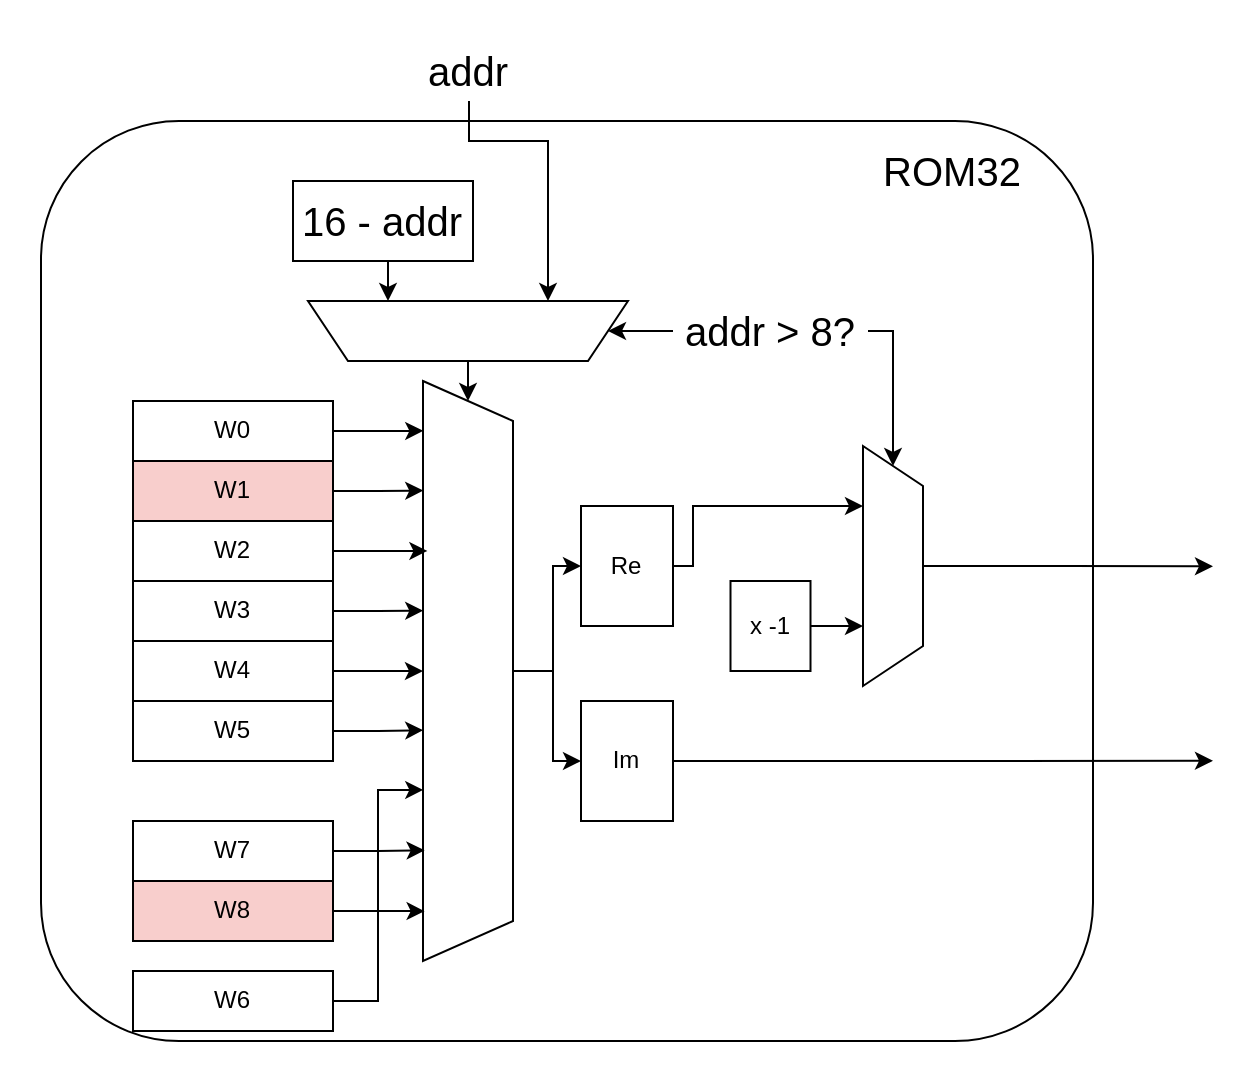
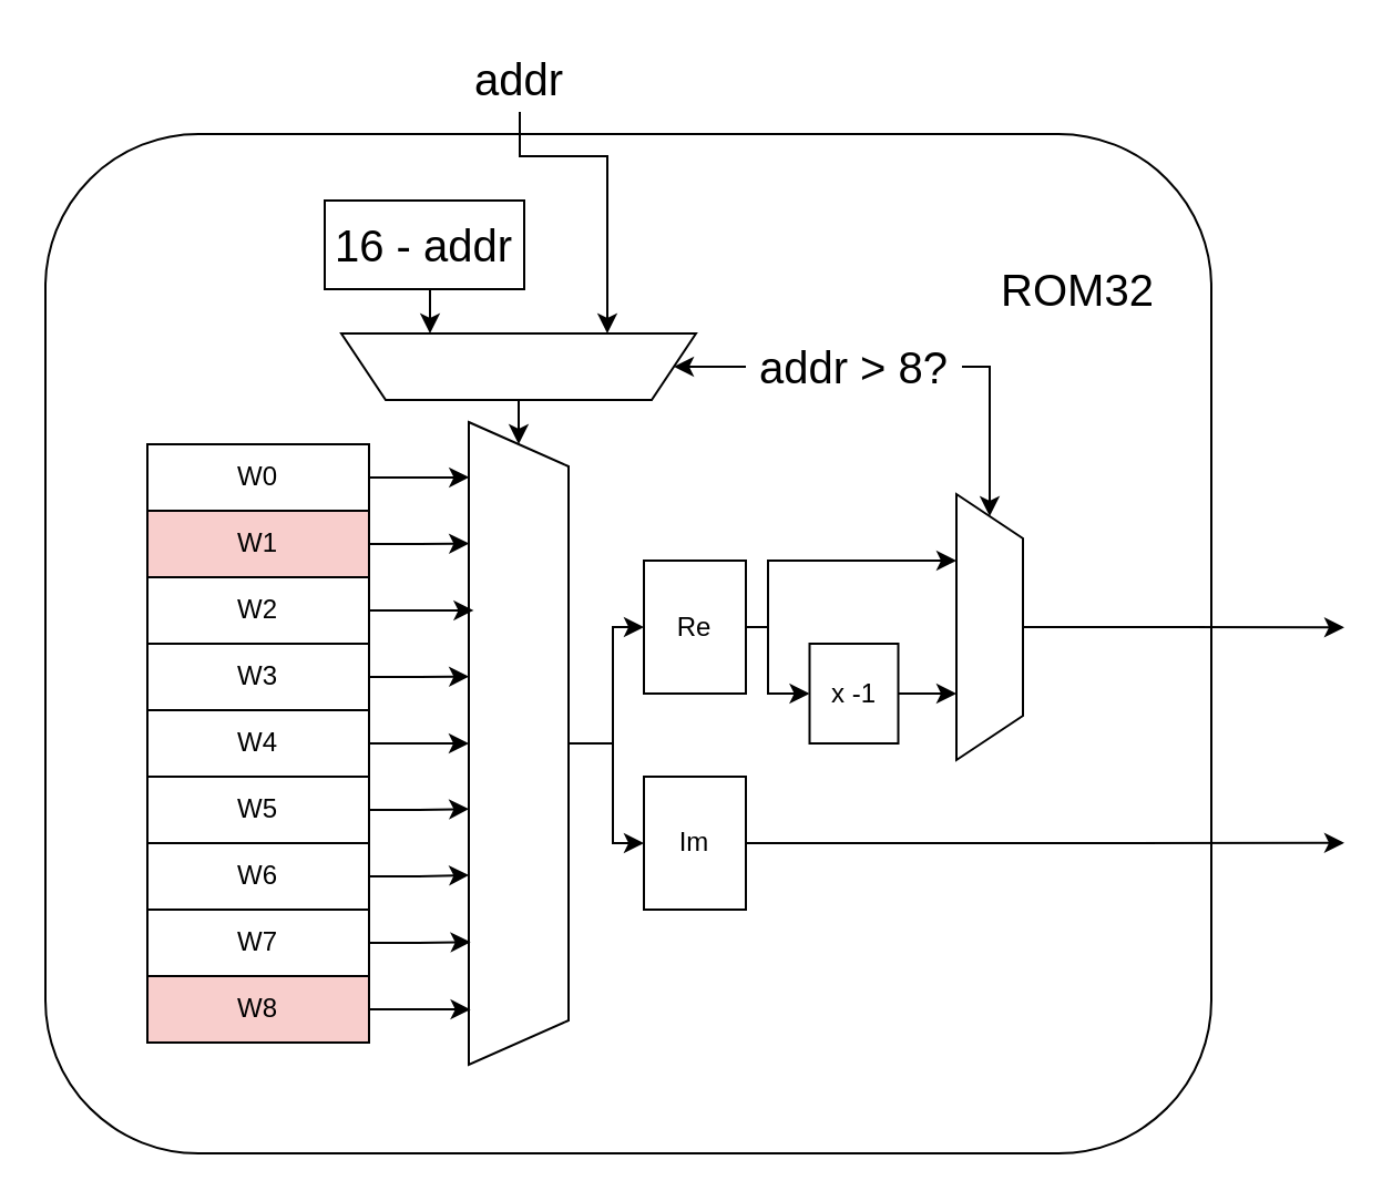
  <mxCell id="0" />
  <mxCell id="1" parent="0" />
  <mxCell id="2" value="" style="rounded=1;whiteSpace=wrap;html=1;" vertex="1" parent="1"><mxGeometry x="20" y="60" width="526" height="460" as="geometry" /></mxCell>
  <mxCell id="3" value="W0" style="rounded=0;whiteSpace=wrap;html=1;" vertex="1" parent="1"><mxGeometry x="66" y="200" width="100" height="30" as="geometry" /></mxCell>
  <mxCell id="4" value="W1" style="rounded=0;whiteSpace=wrap;html=1;fillColor=#f8cecc;" vertex="1" parent="1"><mxGeometry x="66" y="230" width="100" height="30" as="geometry" /></mxCell>
  <mxCell id="5" value="W2" style="rounded=0;whiteSpace=wrap;html=1;" vertex="1" parent="1"><mxGeometry x="66" y="260" width="100" height="30" as="geometry" /></mxCell>
  <mxCell id="6" value="W3" style="rounded=0;whiteSpace=wrap;html=1;" vertex="1" parent="1"><mxGeometry x="66" y="290" width="100" height="30" as="geometry" /></mxCell>
  <mxCell id="7" style="edgeStyle=orthogonalEdgeStyle;rounded=0;orthogonalLoop=1;jettySize=auto;html=1;exitX=1;exitY=0.5;exitDx=0;exitDy=0;entryX=0.5;entryY=1;entryDx=0;entryDy=0;" edge="1" parent="1" source="8" target="16"><mxGeometry relative="1" as="geometry" /></mxCell>
  <mxCell id="8" value="W4" style="rounded=0;whiteSpace=wrap;html=1;" vertex="1" parent="1"><mxGeometry x="66" y="320" width="100" height="30" as="geometry" /></mxCell>
  <mxCell id="9" value="W5" style="rounded=0;whiteSpace=wrap;html=1;" vertex="1" parent="1"><mxGeometry x="66" y="350" width="100" height="30" as="geometry" /></mxCell>
- <mxCell id="10" value="W6" style="rounded=0;whiteSpace=wrap;html=1;" vertex="1" parent="1"><mxGeometry x="66" y="485" width="100" height="30" as="geometry" /></mxCell>
+ <mxCell id="10" value="W6" style="rounded=0;whiteSpace=wrap;html=1;" vertex="1" parent="1"><mxGeometry x="66" y="380" width="100" height="30" as="geometry" /></mxCell>
  <mxCell id="11" value="W7" style="rounded=0;whiteSpace=wrap;html=1;" vertex="1" parent="1"><mxGeometry x="66" y="410" width="100" height="30" as="geometry" /></mxCell>
  <mxCell id="12" value="W8" style="rounded=0;whiteSpace=wrap;html=1;fillColor=#f8cecc;" vertex="1" parent="1"><mxGeometry x="66" y="440" width="100" height="30" as="geometry" /></mxCell>
- <mxCell id="13" value="&lt;font style=&quot;font-size: 20px;&quot;&gt;ROM32&lt;/font&gt;" style="text;html=1;align=center;verticalAlign=middle;whiteSpace=wrap;rounded=0;" vertex="1" parent="1"><mxGeometry x="446" y="60" width="60" height="50" as="geometry" /></mxCell>
+ <mxCell id="13" value="&lt;font style=&quot;font-size: 20px;&quot;&gt;ROM32&lt;/font&gt;" style="text;html=1;align=center;verticalAlign=middle;whiteSpace=wrap;rounded=0;" vertex="1" parent="1"><mxGeometry x="456" y="105" width="60" height="50" as="geometry" /></mxCell>
  <mxCell id="14" style="edgeStyle=orthogonalEdgeStyle;rounded=0;orthogonalLoop=1;jettySize=auto;html=1;exitX=0.5;exitY=0;exitDx=0;exitDy=0;entryX=0;entryY=0.5;entryDx=0;entryDy=0;" edge="1" parent="1" source="16" target="38"><mxGeometry relative="1" as="geometry" /></mxCell>
  <mxCell id="15" style="edgeStyle=orthogonalEdgeStyle;rounded=0;orthogonalLoop=1;jettySize=auto;html=1;exitX=0.5;exitY=0;exitDx=0;exitDy=0;entryX=0;entryY=0.5;entryDx=0;entryDy=0;" edge="1" parent="1" source="16" target="35"><mxGeometry relative="1" as="geometry" /></mxCell>
  <mxCell id="16" value="" style="shape=trapezoid;perimeter=trapezoidPerimeter;whiteSpace=wrap;html=1;fixedSize=1;rotation=90;" vertex="1" parent="1"><mxGeometry x="88.5" y="312.5" width="290" height="45" as="geometry" /></mxCell>
  <mxCell id="17" style="edgeStyle=orthogonalEdgeStyle;rounded=0;orthogonalLoop=1;jettySize=auto;html=1;exitX=0.5;exitY=0;exitDx=0;exitDy=0;entryX=0;entryY=0.5;entryDx=0;entryDy=0;" edge="1" parent="1" source="18" target="16"><mxGeometry relative="1" as="geometry" /></mxCell>
  <mxCell id="18" value="" style="shape=trapezoid;perimeter=trapezoidPerimeter;whiteSpace=wrap;html=1;fixedSize=1;rotation=-180;" vertex="1" parent="1"><mxGeometry x="153.5" y="150" width="160" height="30" as="geometry" /></mxCell>
  <mxCell id="19" style="edgeStyle=orthogonalEdgeStyle;rounded=0;orthogonalLoop=1;jettySize=auto;html=1;exitX=0.5;exitY=1;exitDx=0;exitDy=0;entryX=0.75;entryY=1;entryDx=0;entryDy=0;" edge="1" parent="1" source="20" target="18"><mxGeometry relative="1" as="geometry" /></mxCell>
  <mxCell id="20" value="16 - addr" style="rounded=0;whiteSpace=wrap;html=1;fontSize=20;" vertex="1" parent="1"><mxGeometry x="146" y="90" width="90" height="40" as="geometry" /></mxCell>
  <mxCell id="21" style="edgeStyle=orthogonalEdgeStyle;rounded=0;orthogonalLoop=1;jettySize=auto;html=1;exitX=0.5;exitY=1;exitDx=0;exitDy=0;entryX=0.25;entryY=1;entryDx=0;entryDy=0;" edge="1" parent="1" source="22" target="18"><mxGeometry relative="1" as="geometry"><Array as="points"><mxPoint x="234" y="70" /><mxPoint x="273" y="70" /></Array></mxGeometry></mxCell>
  <mxCell id="22" value="addr" style="text;html=1;align=center;verticalAlign=middle;whiteSpace=wrap;rounded=0;fontSize=20;" vertex="1" parent="1"><mxGeometry x="204" y="20" width="60" height="30" as="geometry" /></mxCell>
  <mxCell id="23" style="edgeStyle=orthogonalEdgeStyle;rounded=0;orthogonalLoop=1;jettySize=auto;html=1;exitX=0;exitY=0.5;exitDx=0;exitDy=0;entryX=0;entryY=0.5;entryDx=0;entryDy=0;" edge="1" parent="1" source="25" target="18"><mxGeometry relative="1" as="geometry" /></mxCell>
  <mxCell id="24" style="edgeStyle=orthogonalEdgeStyle;rounded=0;orthogonalLoop=1;jettySize=auto;html=1;exitX=1;exitY=0.5;exitDx=0;exitDy=0;entryX=0;entryY=0.5;entryDx=0;entryDy=0;" edge="1" parent="1" source="25" target="40"><mxGeometry relative="1" as="geometry"><Array as="points"><mxPoint x="446" y="165" /></Array></mxGeometry></mxCell>
  <mxCell id="25" value="&lt;font style=&quot;font-size: 20px;&quot;&gt;addr &amp;gt; 8?&lt;/font&gt;" style="text;html=1;align=center;verticalAlign=middle;whiteSpace=wrap;rounded=0;" vertex="1" parent="1"><mxGeometry x="336" y="150" width="97.5" height="30" as="geometry" /></mxCell>
  <mxCell id="26" style="edgeStyle=orthogonalEdgeStyle;rounded=0;orthogonalLoop=1;jettySize=auto;html=1;exitX=1;exitY=0.5;exitDx=0;exitDy=0;entryX=0.086;entryY=0.997;entryDx=0;entryDy=0;entryPerimeter=0;" edge="1" parent="1" source="3" target="16"><mxGeometry relative="1" as="geometry" /></mxCell>
  <mxCell id="27" style="edgeStyle=orthogonalEdgeStyle;rounded=0;orthogonalLoop=1;jettySize=auto;html=1;exitX=1;exitY=0.5;exitDx=0;exitDy=0;entryX=0.189;entryY=0.997;entryDx=0;entryDy=0;entryPerimeter=0;" edge="1" parent="1" source="4" target="16"><mxGeometry relative="1" as="geometry" /></mxCell>
  <mxCell id="28" style="edgeStyle=orthogonalEdgeStyle;rounded=0;orthogonalLoop=1;jettySize=auto;html=1;exitX=1;exitY=0.5;exitDx=0;exitDy=0;entryX=0.293;entryY=0.951;entryDx=0;entryDy=0;entryPerimeter=0;" edge="1" parent="1" source="5" target="16"><mxGeometry relative="1" as="geometry" /></mxCell>
  <mxCell id="29" style="edgeStyle=orthogonalEdgeStyle;rounded=0;orthogonalLoop=1;jettySize=auto;html=1;exitX=1;exitY=0.5;exitDx=0;exitDy=0;entryX=0.396;entryY=0.997;entryDx=0;entryDy=0;entryPerimeter=0;" edge="1" parent="1" source="6" target="16"><mxGeometry relative="1" as="geometry" /></mxCell>
  <mxCell id="30" style="edgeStyle=orthogonalEdgeStyle;rounded=0;orthogonalLoop=1;jettySize=auto;html=1;exitX=1;exitY=0.5;exitDx=0;exitDy=0;entryX=0.602;entryY=0.997;entryDx=0;entryDy=0;entryPerimeter=0;" edge="1" parent="1" source="9" target="16"><mxGeometry relative="1" as="geometry" /></mxCell>
  <mxCell id="31" style="edgeStyle=orthogonalEdgeStyle;rounded=0;orthogonalLoop=1;jettySize=auto;html=1;exitX=1;exitY=0.5;exitDx=0;exitDy=0;entryX=0.705;entryY=0.997;entryDx=0;entryDy=0;entryPerimeter=0;" edge="1" parent="1" source="10" target="16"><mxGeometry relative="1" as="geometry" /></mxCell>
  <mxCell id="32" style="edgeStyle=orthogonalEdgeStyle;rounded=0;orthogonalLoop=1;jettySize=auto;html=1;exitX=1;exitY=0.5;exitDx=0;exitDy=0;entryX=0.809;entryY=0.982;entryDx=0;entryDy=0;entryPerimeter=0;" edge="1" parent="1" source="11" target="16"><mxGeometry relative="1" as="geometry" /></mxCell>
  <mxCell id="33" style="edgeStyle=orthogonalEdgeStyle;rounded=0;orthogonalLoop=1;jettySize=auto;html=1;exitX=1;exitY=0.5;exitDx=0;exitDy=0;entryX=0.914;entryY=0.982;entryDx=0;entryDy=0;entryPerimeter=0;" edge="1" parent="1" source="12" target="16"><mxGeometry relative="1" as="geometry" /></mxCell>
  <mxCell id="34" style="edgeStyle=orthogonalEdgeStyle;rounded=0;orthogonalLoop=1;jettySize=auto;html=1;exitX=1;exitY=0.5;exitDx=0;exitDy=0;" edge="1" parent="1" source="35"><mxGeometry relative="1" as="geometry"><mxPoint x="606" y="379.897" as="targetPoint" /></mxGeometry></mxCell>
  <mxCell id="35" value="Im" style="rounded=0;whiteSpace=wrap;html=1;" vertex="1" parent="1"><mxGeometry x="290" y="350" width="46" height="60" as="geometry" /></mxCell>
  <mxCell id="36" style="edgeStyle=orthogonalEdgeStyle;rounded=0;orthogonalLoop=1;jettySize=auto;html=1;exitX=1;exitY=0.5;exitDx=0;exitDy=0;entryX=0.25;entryY=1;entryDx=0;entryDy=0;" edge="1" parent="1" source="38" target="40"><mxGeometry relative="1" as="geometry"><Array as="points"><mxPoint x="346" y="283" /><mxPoint x="346" y="253" /></Array></mxGeometry></mxCell>
+ <mxCell id="37" style="edgeStyle=orthogonalEdgeStyle;rounded=0;orthogonalLoop=1;jettySize=auto;html=1;exitX=1;exitY=0.5;exitDx=0;exitDy=0;entryX=0;entryY=0.5;entryDx=0;entryDy=0;" edge="1" parent="1" source="38" target="42"><mxGeometry relative="1" as="geometry"><Array as="points"><mxPoint x="346" y="283" /><mxPoint x="346" y="313" /></Array></mxGeometry></mxCell>
  <mxCell id="38" value="Re" style="rounded=0;whiteSpace=wrap;html=1;" vertex="1" parent="1"><mxGeometry x="290" y="252.5" width="46" height="60" as="geometry" /></mxCell>
  <mxCell id="39" style="edgeStyle=orthogonalEdgeStyle;rounded=0;orthogonalLoop=1;jettySize=auto;html=1;exitX=0.5;exitY=0;exitDx=0;exitDy=0;" edge="1" parent="1" source="40"><mxGeometry relative="1" as="geometry"><mxPoint x="606" y="282.655" as="targetPoint" /></mxGeometry></mxCell>
  <mxCell id="40" value="" style="shape=trapezoid;perimeter=trapezoidPerimeter;whiteSpace=wrap;html=1;fixedSize=1;rotation=90;" vertex="1" parent="1"><mxGeometry x="386" y="267.5" width="120" height="30" as="geometry" /></mxCell>
  <mxCell id="41" style="edgeStyle=orthogonalEdgeStyle;rounded=0;orthogonalLoop=1;jettySize=auto;html=1;exitX=1;exitY=0.5;exitDx=0;exitDy=0;entryX=0.75;entryY=1;entryDx=0;entryDy=0;" edge="1" parent="1" source="42" target="40"><mxGeometry relative="1" as="geometry" /></mxCell>
  <mxCell id="42" value="x -1" style="rounded=0;whiteSpace=wrap;html=1;" vertex="1" parent="1"><mxGeometry x="364.75" y="290" width="40" height="45" as="geometry" /></mxCell>
